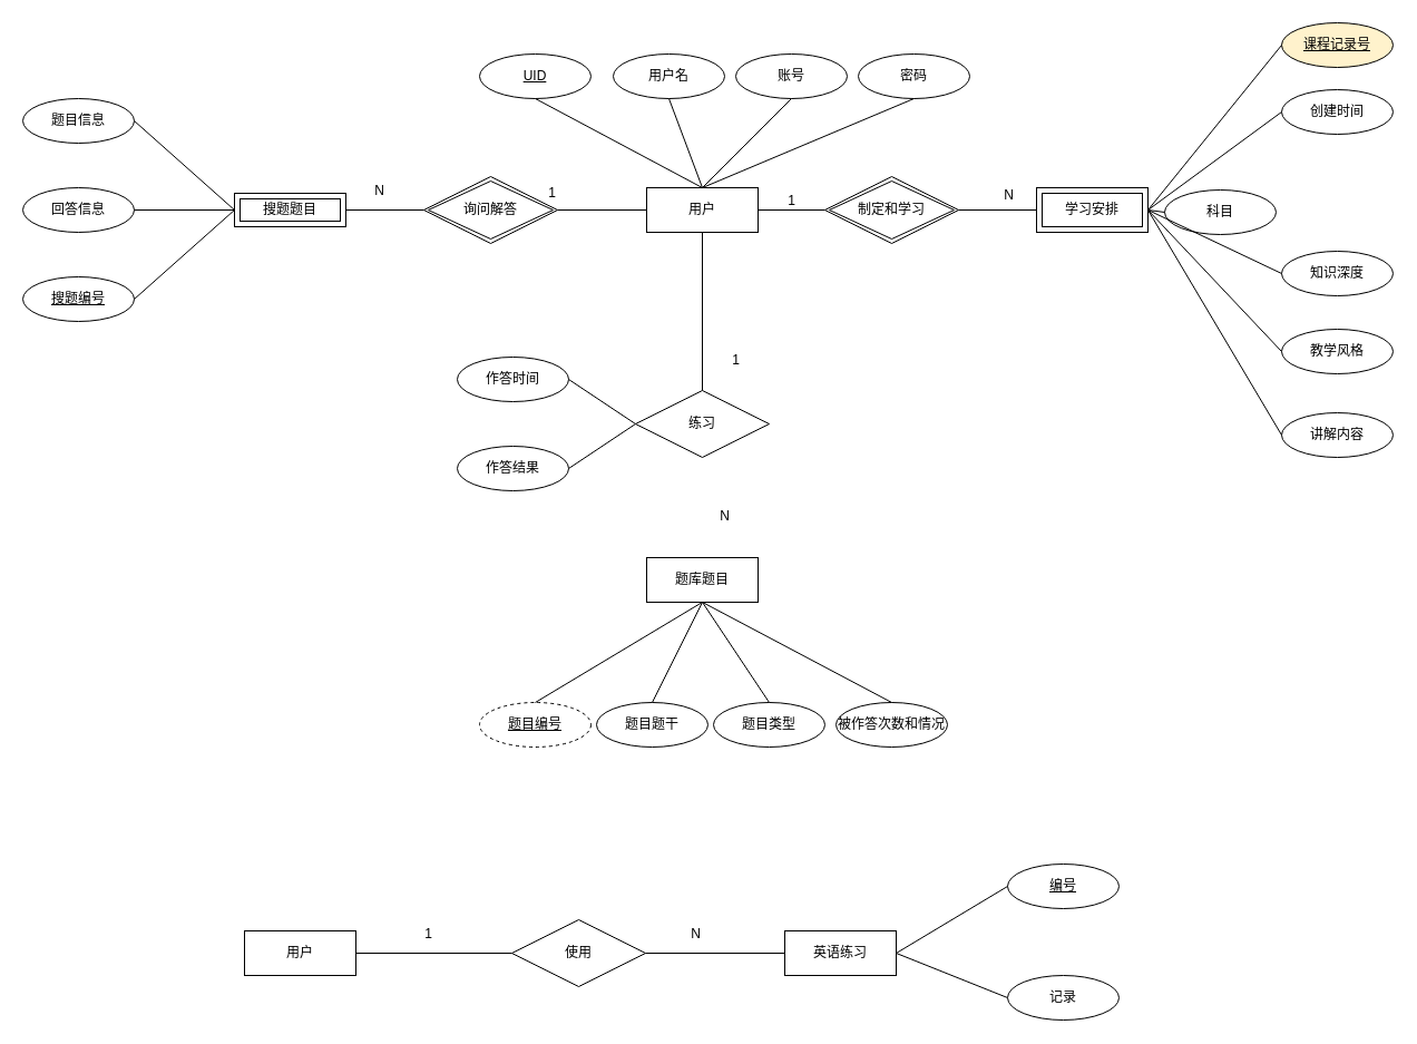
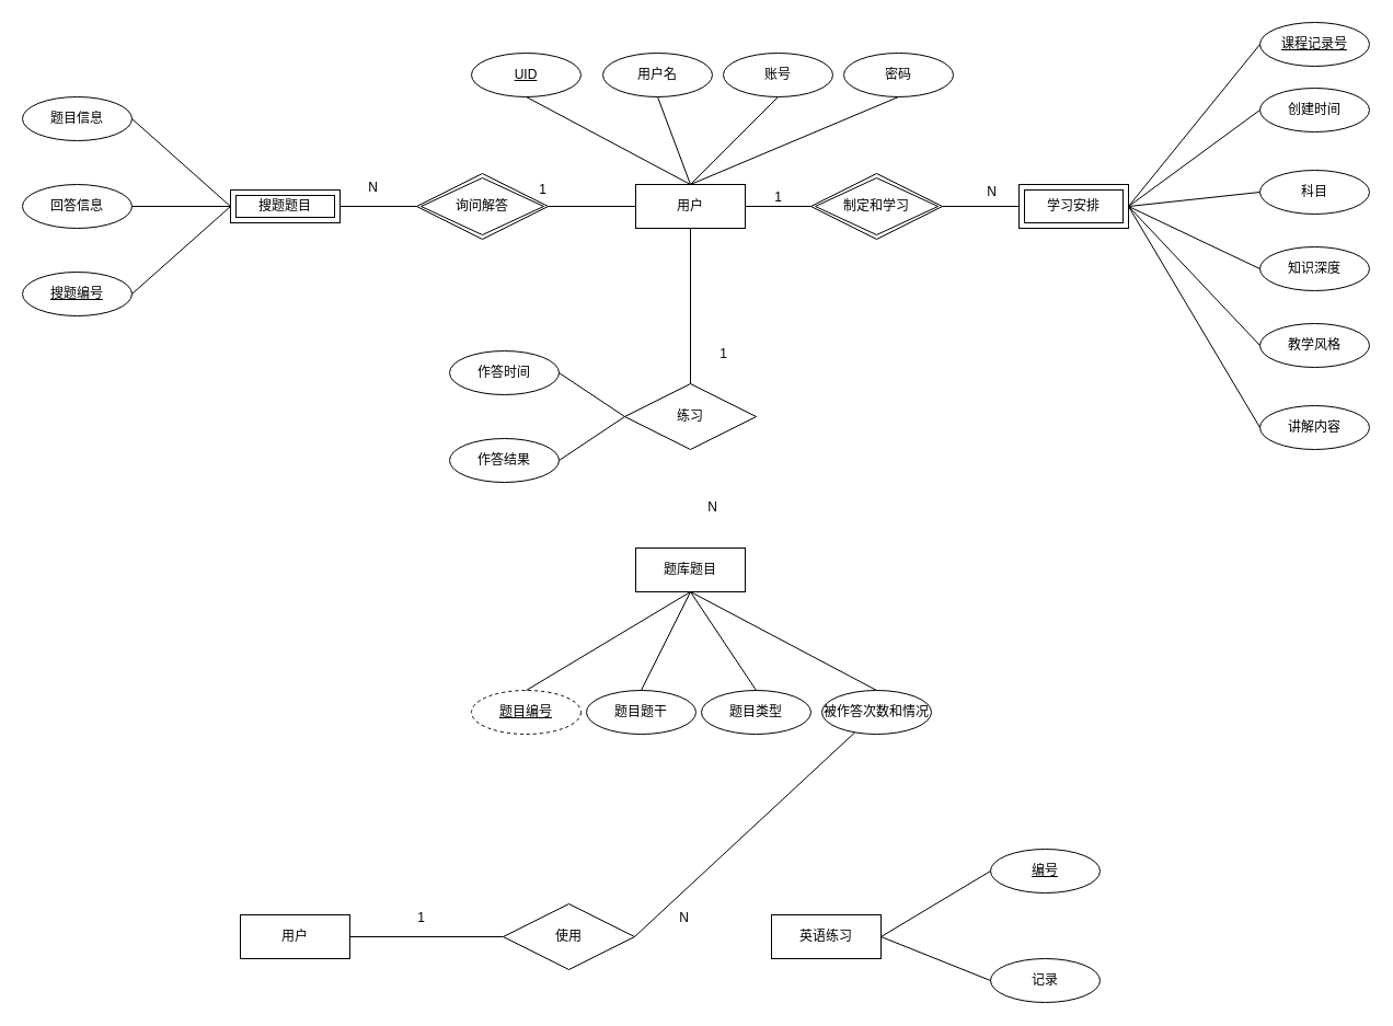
  <mxCell id="0" />
  <mxCell id="1" parent="0" />
  <mxCell id="2" value="用户" style="whiteSpace=wrap;html=1;align=center;" parent="1" vertex="1"><mxGeometry x="580" y="168" width="100" height="40" as="geometry" /></mxCell>
  <mxCell id="3" value="用户名" style="ellipse;whiteSpace=wrap;html=1;align=center;" parent="1" vertex="1"><mxGeometry x="550" y="48" width="100" height="40" as="geometry" /></mxCell>
  <mxCell id="4" value="密码" style="ellipse;whiteSpace=wrap;html=1;align=center;" parent="1" vertex="1"><mxGeometry x="770" y="48" width="100" height="40" as="geometry" /></mxCell>
  <mxCell id="5" value="&lt;u&gt;UID&lt;/u&gt;" style="ellipse;whiteSpace=wrap;html=1;align=center;" parent="1" vertex="1"><mxGeometry x="430" y="48" width="100" height="40" as="geometry" /></mxCell>
  <mxCell id="6" value="" style="endArrow=none;html=1;rounded=0;entryX=0.5;entryY=1;entryDx=0;entryDy=0;exitX=0.5;exitY=0;exitDx=0;exitDy=0;" parent="1" source="2" target="5" edge="1"><mxGeometry width="50" height="50" relative="1" as="geometry"><mxPoint x="570" y="158" as="sourcePoint" /><mxPoint x="540" y="98" as="targetPoint" /></mxGeometry></mxCell>
  <mxCell id="7" value="" style="endArrow=none;html=1;rounded=0;entryX=0.5;entryY=1;entryDx=0;entryDy=0;exitX=0.5;exitY=0;exitDx=0;exitDy=0;" parent="1" source="2" target="3" edge="1"><mxGeometry width="50" height="50" relative="1" as="geometry"><mxPoint x="740" y="278" as="sourcePoint" /><mxPoint x="790" y="228" as="targetPoint" /></mxGeometry></mxCell>
  <mxCell id="8" value="" style="endArrow=none;html=1;rounded=0;entryX=0.5;entryY=1;entryDx=0;entryDy=0;exitX=0.5;exitY=0;exitDx=0;exitDy=0;" parent="1" source="2" target="4" edge="1"><mxGeometry width="50" height="50" relative="1" as="geometry"><mxPoint x="740" y="278" as="sourcePoint" /><mxPoint x="790" y="228" as="targetPoint" /></mxGeometry></mxCell>
  <mxCell id="9" value="账号" style="ellipse;whiteSpace=wrap;html=1;align=center;" parent="1" vertex="1"><mxGeometry x="660" y="48" width="100" height="40" as="geometry" /></mxCell>
  <mxCell id="10" value="" style="endArrow=none;html=1;rounded=0;entryX=0.5;entryY=1;entryDx=0;entryDy=0;exitX=0.5;exitY=0;exitDx=0;exitDy=0;" parent="1" source="2" target="9" edge="1"><mxGeometry width="50" height="50" relative="1" as="geometry"><mxPoint x="740" y="278" as="sourcePoint" /><mxPoint x="790" y="228" as="targetPoint" /></mxGeometry></mxCell>
  <mxCell id="11" value="练习" style="shape=rhombus;perimeter=rhombusPerimeter;whiteSpace=wrap;html=1;align=center;" parent="1" vertex="1"><mxGeometry x="570" y="350" width="120" height="60" as="geometry" /></mxCell>
  <mxCell id="12" value="题库题目" style="whiteSpace=wrap;html=1;align=center;" parent="1" vertex="1"><mxGeometry x="580" y="500" width="100" height="40" as="geometry" /></mxCell>
  <mxCell id="13" value="制定和学习" style="shape=rhombus;double=1;perimeter=rhombusPerimeter;whiteSpace=wrap;html=1;align=center;" parent="1" vertex="1"><mxGeometry x="740" y="158" width="120" height="60" as="geometry" /></mxCell>
  <mxCell id="14" value="学习安排" style="shape=ext;margin=3;double=1;whiteSpace=wrap;html=1;align=center;" parent="1" vertex="1"><mxGeometry x="930" y="168" width="100" height="40" as="geometry" /></mxCell>
  <mxCell id="15" value="搜题题目" style="shape=ext;margin=3;double=1;whiteSpace=wrap;html=1;align=center;" parent="1" vertex="1"><mxGeometry x="210" y="173" width="100" height="30" as="geometry" /></mxCell>
  <mxCell id="16" value="询问解答" style="shape=rhombus;double=1;perimeter=rhombusPerimeter;whiteSpace=wrap;html=1;align=center;" parent="1" vertex="1"><mxGeometry x="380" y="158" width="120" height="60" as="geometry" /></mxCell>
  <mxCell id="17" value="题目题干" style="ellipse;whiteSpace=wrap;html=1;align=center;" parent="1" vertex="1"><mxGeometry x="535" y="630" width="100" height="40" as="geometry" /></mxCell>
  <mxCell id="18" value="题目类型" style="ellipse;whiteSpace=wrap;html=1;align=center;" parent="1" vertex="1"><mxGeometry y="630" width="100" height="40" as="geometry" x="640" /></mxCell>
  <mxCell id="19" value="&lt;u&gt;题目编号&lt;/u&gt;" style="ellipse;whiteSpace=wrap;html=1;align=center;dashed=1;" parent="1" vertex="1"><mxGeometry x="430" y="630" width="100" height="40" as="geometry" /></mxCell>
  <mxCell id="20" value="" style="endArrow=none;html=1;rounded=0;exitX=0.5;exitY=1;exitDx=0;exitDy=0;entryX=0.5;entryY=0;entryDx=0;entryDy=0;" parent="1" source="12" target="19" edge="1"><mxGeometry width="50" height="50" relative="1" as="geometry"><mxPoint x="745" y="340" as="sourcePoint" /><mxPoint x="795" y="290" as="targetPoint" /></mxGeometry></mxCell>
  <mxCell id="21" value="" style="endArrow=none;html=1;rounded=0;entryX=0.5;entryY=0;entryDx=0;entryDy=0;exitX=0.5;exitY=1;exitDx=0;exitDy=0;" parent="1" source="12" target="17" edge="1"><mxGeometry width="50" height="50" relative="1" as="geometry"><mxPoint x="595" y="540" as="sourcePoint" /><mxPoint x="795" y="290" as="targetPoint" /></mxGeometry></mxCell>
  <mxCell id="22" value="" style="endArrow=none;html=1;rounded=0;exitX=0.5;exitY=1;exitDx=0;exitDy=0;entryX=0.5;entryY=0;entryDx=0;entryDy=0;" parent="1" source="12" target="18" edge="1"><mxGeometry width="50" height="50" relative="1" as="geometry"><mxPoint x="745" y="340" as="sourcePoint" /><mxPoint x="795" y="290" as="targetPoint" /></mxGeometry></mxCell>
  <mxCell id="23" value="被作答次数和情况" style="ellipse;whiteSpace=wrap;html=1;align=center;" parent="1" vertex="1"><mxGeometry x="750" y="630" width="100" height="40" as="geometry" /></mxCell>
  <mxCell id="24" value="" style="endArrow=none;html=1;rounded=0;exitX=0.5;exitY=1;exitDx=0;exitDy=0;entryX=0.5;entryY=0;entryDx=0;entryDy=0;" parent="1" source="12" target="23" edge="1"><mxGeometry width="50" height="50" relative="1" as="geometry"><mxPoint x="750" y="340" as="sourcePoint" /><mxPoint x="800" y="290" as="targetPoint" /></mxGeometry></mxCell>
  <mxCell id="25" value="作答时间" style="ellipse;whiteSpace=wrap;html=1;align=center;" parent="1" vertex="1"><mxGeometry x="410" y="320" width="100" height="40" as="geometry" /></mxCell>
  <mxCell id="26" value="作答结果" style="ellipse;whiteSpace=wrap;html=1;align=center;" parent="1" vertex="1"><mxGeometry x="410" y="400" width="100" height="40" as="geometry" /></mxCell>
  <mxCell id="27" value="" style="endArrow=none;html=1;rounded=0;exitX=1;exitY=0.5;exitDx=0;exitDy=0;entryX=0;entryY=0.5;entryDx=0;entryDy=0;" parent="1" source="25" target="11" edge="1"><mxGeometry width="50" height="50" relative="1" as="geometry"><mxPoint x="780" y="340" as="sourcePoint" /><mxPoint x="830" y="290" as="targetPoint" /></mxGeometry></mxCell>
  <mxCell id="28" value="" style="endArrow=none;html=1;rounded=0;exitX=1;exitY=0.5;exitDx=0;exitDy=0;entryX=0;entryY=0.5;entryDx=0;entryDy=0;" parent="1" source="26" target="11" edge="1"><mxGeometry width="50" height="50" relative="1" as="geometry"><mxPoint x="540" y="350" as="sourcePoint" /><mxPoint x="590" y="390" as="targetPoint" /></mxGeometry></mxCell>
  <mxCell id="29" value="" style="endArrow=none;html=1;rounded=0;exitX=0.5;exitY=0;exitDx=0;exitDy=0;entryX=0.5;entryY=1;entryDx=0;entryDy=0;" parent="1" source="11" target="2" edge="1"><mxGeometry width="50" height="50" relative="1" as="geometry"><mxPoint x="780" y="328" as="sourcePoint" /><mxPoint x="830" y="278" as="targetPoint" /></mxGeometry></mxCell>
- <mxCell id="30" value="科目" style="ellipse;whiteSpace=wrap;html=1;align=center;" parent="1" vertex="1"><mxGeometry x="1045" y="170" width="100" height="40" as="geometry" /></mxCell>
+ <mxCell id="30" value="科目" style="ellipse;whiteSpace=wrap;html=1;align=center;" parent="1" vertex="1"><mxGeometry x="1150" y="155" width="100" height="40" as="geometry" /></mxCell>
  <mxCell id="31" value="知识深度" style="ellipse;whiteSpace=wrap;html=1;align=center;" parent="1" vertex="1"><mxGeometry x="1150" y="225" width="100" height="40" as="geometry" /></mxCell>
  <mxCell id="32" value="教学风格" style="ellipse;whiteSpace=wrap;html=1;align=center;" parent="1" vertex="1"><mxGeometry x="1150" y="295" width="100" height="40" as="geometry" /></mxCell>
  <mxCell id="33" value="" style="endArrow=none;html=1;rounded=0;entryX=0;entryY=0.5;entryDx=0;entryDy=0;exitX=1;exitY=0.5;exitDx=0;exitDy=0;" parent="1" source="14" target="30" edge="1"><mxGeometry width="50" height="50" relative="1" as="geometry"><mxPoint y="340" as="sourcePoint" x="640" /><mxPoint x="690" y="290" as="targetPoint" /></mxGeometry></mxCell>
  <mxCell id="34" value="" style="endArrow=none;html=1;rounded=0;entryX=0;entryY=0.5;entryDx=0;entryDy=0;exitX=1;exitY=0.5;exitDx=0;exitDy=0;" parent="1" source="14" target="31" edge="1"><mxGeometry width="50" height="50" relative="1" as="geometry"><mxPoint y="340" as="sourcePoint" x="640" /><mxPoint x="690" y="290" as="targetPoint" /></mxGeometry></mxCell>
  <mxCell id="35" value="" style="endArrow=none;html=1;rounded=0;entryX=1;entryY=0.5;entryDx=0;entryDy=0;exitX=0;exitY=0.5;exitDx=0;exitDy=0;" parent="1" source="32" target="14" edge="1"><mxGeometry width="50" height="50" relative="1" as="geometry"><mxPoint y="340" as="sourcePoint" x="640" /><mxPoint x="690" y="290" as="targetPoint" /></mxGeometry></mxCell>
  <mxCell id="36" value="" style="endArrow=none;html=1;rounded=0;exitX=1;exitY=0.5;exitDx=0;exitDy=0;entryX=0;entryY=0.5;entryDx=0;entryDy=0;" parent="1" source="2" target="13" edge="1"><mxGeometry width="50" height="50" relative="1" as="geometry"><mxPoint x="780" y="328" as="sourcePoint" /><mxPoint x="830" y="278" as="targetPoint" /></mxGeometry></mxCell>
  <mxCell id="37" value="" style="endArrow=none;html=1;rounded=0;entryX=1;entryY=0.5;entryDx=0;entryDy=0;exitX=0;exitY=0.5;exitDx=0;exitDy=0;" parent="1" source="14" target="13" edge="1"><mxGeometry width="50" height="50" relative="1" as="geometry"><mxPoint x="815" y="338" as="sourcePoint" /><mxPoint x="960" y="198" as="targetPoint" /></mxGeometry></mxCell>
  <mxCell id="38" value="1" style="text;html=1;align=center;verticalAlign=middle;resizable=0;points=[];autosize=1;strokeColor=none;fillColor=none;" parent="1" vertex="1"><mxGeometry x="695" y="165" width="30" height="30" as="geometry" /></mxCell>
  <mxCell id="39" value="N" style="text;html=1;align=center;verticalAlign=middle;resizable=0;points=[];autosize=1;strokeColor=none;fillColor=none;" parent="1" vertex="1"><mxGeometry x="890" y="160" width="30" height="30" as="geometry" /></mxCell>
  <mxCell id="40" value="讲解内容" style="ellipse;whiteSpace=wrap;html=1;align=center;" parent="1" vertex="1"><mxGeometry x="1150" y="370" width="100" height="40" as="geometry" /></mxCell>
  <mxCell id="41" value="" style="endArrow=none;html=1;rounded=0;entryX=1;entryY=0.5;entryDx=0;entryDy=0;exitX=0;exitY=0.5;exitDx=0;exitDy=0;" parent="1" source="40" target="14" edge="1"><mxGeometry width="50" height="50" relative="1" as="geometry"><mxPoint x="590" y="330" as="sourcePoint" /><mxPoint y="280" as="targetPoint" x="640" /></mxGeometry></mxCell>
  <mxCell id="42" value="创建时间" style="ellipse;whiteSpace=wrap;html=1;align=center;" vertex="1" parent="1"><mxGeometry x="1150" y="80" width="100" height="40" as="geometry" /></mxCell>
  <mxCell id="43" value="" style="endArrow=none;html=1;rounded=0;entryX=0;entryY=0.5;entryDx=0;entryDy=0;exitX=1;exitY=0.5;exitDx=0;exitDy=0;" edge="1" parent="1" source="14" target="42"><mxGeometry width="50" height="50" relative="1" as="geometry"><mxPoint x="840" y="380" as="sourcePoint" /><mxPoint x="890" y="330" as="targetPoint" /></mxGeometry></mxCell>
  <mxCell id="44" value="" style="endArrow=none;html=1;rounded=0;entryX=1;entryY=0.5;entryDx=0;entryDy=0;exitX=0;exitY=0.5;exitDx=0;exitDy=0;" edge="1" parent="1" source="2" target="16"><mxGeometry width="50" height="50" relative="1" as="geometry"><mxPoint x="470" y="378" as="sourcePoint" /><mxPoint x="520" y="328" as="targetPoint" /></mxGeometry></mxCell>
  <mxCell id="45" value="" style="endArrow=none;html=1;rounded=0;entryX=1;entryY=0.5;entryDx=0;entryDy=0;exitX=0;exitY=0.5;exitDx=0;exitDy=0;" edge="1" parent="1" source="16" target="15"><mxGeometry width="50" height="50" relative="1" as="geometry"><mxPoint x="470" y="378" as="sourcePoint" /><mxPoint x="520" y="328" as="targetPoint" /></mxGeometry></mxCell>
  <mxCell id="46" value="题目信息" style="ellipse;whiteSpace=wrap;html=1;align=center;" vertex="1" parent="1"><mxGeometry x="20" y="88" width="100" height="40" as="geometry" /></mxCell>
- <mxCell id="47" value="&lt;u&gt;课程记录号&lt;/u&gt;" style="ellipse;whiteSpace=wrap;html=1;align=center;fillColor=#fff2cc;" vertex="1" parent="1"><mxGeometry x="1150" y="20" width="100" height="40" as="geometry" /></mxCell>
+ <mxCell id="47" value="&lt;u&gt;课程记录号&lt;/u&gt;" style="ellipse;whiteSpace=wrap;html=1;align=center;" vertex="1" parent="1"><mxGeometry x="1150" y="20" width="100" height="40" as="geometry" /></mxCell>
  <mxCell id="48" value="" style="endArrow=none;html=1;rounded=0;entryX=0;entryY=0.5;entryDx=0;entryDy=0;exitX=1;exitY=0.5;exitDx=0;exitDy=0;" edge="1" parent="1" source="14" target="47"><mxGeometry width="50" height="50" relative="1" as="geometry"><mxPoint x="1020" y="380" as="sourcePoint" /><mxPoint x="1070" y="330" as="targetPoint" /></mxGeometry></mxCell>
  <mxCell id="49" value="1" style="text;html=1;align=center;verticalAlign=middle;resizable=0;points=[];autosize=1;strokeColor=none;fillColor=none;" vertex="1" parent="1"><mxGeometry x="645" y="308" width="30" height="30" as="geometry" /></mxCell>
  <mxCell id="50" value="N" style="text;html=1;align=center;verticalAlign=middle;resizable=0;points=[];autosize=1;strokeColor=none;fillColor=none;" vertex="1" parent="1"><mxGeometry x="635" y="448" width="30" height="30" as="geometry" /></mxCell>
  <mxCell id="51" value="1" style="text;html=1;align=center;verticalAlign=middle;resizable=0;points=[];autosize=1;strokeColor=none;fillColor=none;" vertex="1" parent="1"><mxGeometry x="480" y="158" width="30" height="30" as="geometry" /></mxCell>
  <mxCell id="52" value="N" style="text;html=1;align=center;verticalAlign=middle;resizable=0;points=[];autosize=1;strokeColor=none;fillColor=none;" vertex="1" parent="1"><mxGeometry x="325" y="156" width="30" height="30" as="geometry" /></mxCell>
  <mxCell id="53" value="回答信息" style="ellipse;whiteSpace=wrap;html=1;align=center;" vertex="1" parent="1"><mxGeometry x="20" y="168" width="100" height="40" as="geometry" /></mxCell>
  <mxCell id="54" value="搜题编号" style="ellipse;whiteSpace=wrap;html=1;align=center;fontStyle=4" vertex="1" parent="1"><mxGeometry x="20" y="248" width="100" height="40" as="geometry" /></mxCell>
  <mxCell id="55" value="" style="endArrow=none;html=1;rounded=0;entryX=1;entryY=0.5;entryDx=0;entryDy=0;exitX=0;exitY=0.5;exitDx=0;exitDy=0;" edge="1" parent="1" source="15" target="46"><mxGeometry width="50" height="50" relative="1" as="geometry"><mxPoint x="510" y="378" as="sourcePoint" /><mxPoint x="560" y="328" as="targetPoint" /></mxGeometry></mxCell>
  <mxCell id="56" value="" style="endArrow=none;html=1;rounded=0;entryX=0;entryY=0.5;entryDx=0;entryDy=0;exitX=1;exitY=0.5;exitDx=0;exitDy=0;" edge="1" parent="1" source="54" target="15"><mxGeometry width="50" height="50" relative="1" as="geometry"><mxPoint x="510" y="378" as="sourcePoint" /><mxPoint x="560" y="328" as="targetPoint" /></mxGeometry></mxCell>
  <mxCell id="57" value="" style="endArrow=none;html=1;rounded=0;exitX=1;exitY=0.5;exitDx=0;exitDy=0;entryX=0;entryY=0.5;entryDx=0;entryDy=0;" edge="1" parent="1" source="53" target="15"><mxGeometry width="50" height="50" relative="1" as="geometry"><mxPoint x="510" y="378" as="sourcePoint" /><mxPoint x="560" y="328" as="targetPoint" /></mxGeometry></mxCell>
  <mxCell id="58" value="用户" style="whiteSpace=wrap;html=1;align=center;" vertex="1" parent="1"><mxGeometry x="219" y="835" width="100" height="40" as="geometry" /></mxCell>
  <mxCell id="59" value="英语练习" style="whiteSpace=wrap;html=1;align=center;" vertex="1" parent="1"><mxGeometry x="704" y="835" width="100" height="40" as="geometry" /></mxCell>
  <mxCell id="60" value="使用" style="shape=rhombus;perimeter=rhombusPerimeter;whiteSpace=wrap;html=1;align=center;" vertex="1" parent="1"><mxGeometry x="459" y="825" width="120" height="60" as="geometry" /></mxCell>
  <mxCell id="61" value="" style="endArrow=none;html=1;rounded=0;exitX=1;exitY=0.5;exitDx=0;exitDy=0;entryX=0;entryY=0.5;entryDx=0;entryDy=0;" edge="1" parent="1" source="58" target="60"><mxGeometry width="50" height="50" relative="1" as="geometry"><mxPoint x="499" y="585" as="sourcePoint" /><mxPoint x="549" y="535" as="targetPoint" /></mxGeometry></mxCell>
- <mxCell id="62" value="" style="endArrow=none;html=1;rounded=0;exitX=1;exitY=0.5;exitDx=0;exitDy=0;entryX=0;entryY=0.5;entryDx=0;entryDy=0;" edge="1" parent="1" source="60" target="59"><mxGeometry width="50" height="50" relative="1" as="geometry"><mxPoint x="649" y="945" as="sourcePoint" /><mxPoint x="789" y="945" as="targetPoint" /></mxGeometry></mxCell>
+ <mxCell id="62" value="" style="endArrow=none;html=1;rounded=0;exitX=1;exitY=0.5;exitDx=0;exitDy=0;" edge="1" parent="1" source="60" target="23"><mxGeometry width="50" height="50" relative="1" as="geometry"><mxPoint x="649" y="945" as="sourcePoint" /><mxPoint x="789" y="945" as="targetPoint" /></mxGeometry></mxCell>
  <mxCell id="63" value="编号" style="ellipse;whiteSpace=wrap;html=1;align=center;fontStyle=4" vertex="1" parent="1"><mxGeometry x="904" y="775" width="100" height="40" as="geometry" /></mxCell>
  <mxCell id="64" value="" style="endArrow=none;html=1;rounded=0;entryX=0;entryY=0.5;entryDx=0;entryDy=0;exitX=1;exitY=0.5;exitDx=0;exitDy=0;" edge="1" parent="1" source="59" target="63"><mxGeometry relative="1" as="geometry"><mxPoint x="414" y="595" as="sourcePoint" /><mxPoint x="574" y="595" as="targetPoint" /></mxGeometry></mxCell>
  <mxCell id="65" value="" style="endArrow=none;html=1;rounded=0;entryX=0;entryY=0.5;entryDx=0;entryDy=0;exitX=1;exitY=0.5;exitDx=0;exitDy=0;" edge="1" parent="1" source="59" target="68"><mxGeometry relative="1" as="geometry"><mxPoint x="414" y="595" as="sourcePoint" /><mxPoint x="924" y="905" as="targetPoint" /></mxGeometry></mxCell>
  <mxCell id="66" value="1" style="text;html=1;align=center;verticalAlign=middle;resizable=0;points=[];autosize=1;strokeColor=none;fillColor=none;" vertex="1" parent="1"><mxGeometry x="369" y="823" width="30" height="30" as="geometry" /></mxCell>
  <mxCell id="67" value="N" style="text;html=1;align=center;verticalAlign=middle;resizable=0;points=[];autosize=1;strokeColor=none;fillColor=none;" vertex="1" parent="1"><mxGeometry x="609" y="823" width="30" height="30" as="geometry" /></mxCell>
  <mxCell id="68" value="记录" style="ellipse;whiteSpace=wrap;html=1;align=center;" vertex="1" parent="1"><mxGeometry x="904" y="875" width="100" height="40" as="geometry" /></mxCell>
